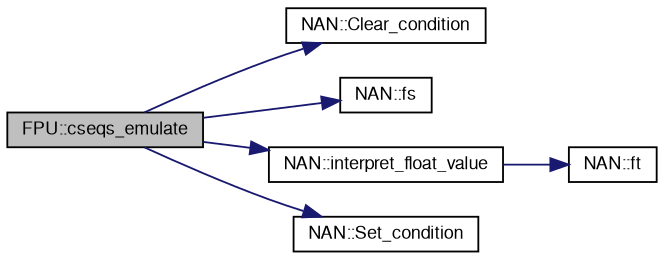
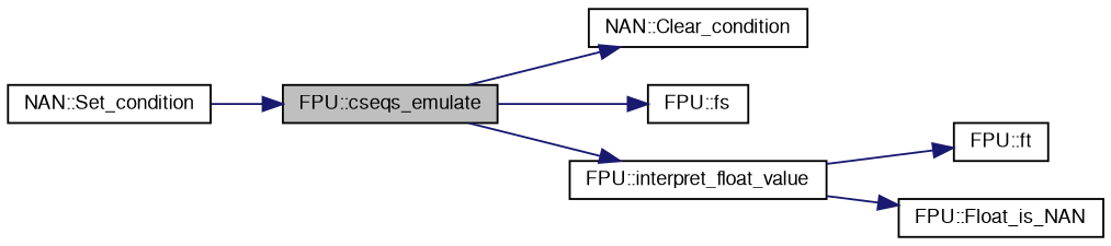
  digraph {
    rankdir=LR
    node [color=black fillcolor=white fontname=FreeSans fontsize=10 shape=record style=filled]
    edge [color=midnightblue fontname=FreeSans fontsize=10 labelfontname=FreeSans labelfontsize=10 style=solid]
    n1 [fillcolor=grey75 fontcolor=black height=0.2 label="FPU::cseqs_emulate" width=0.4]
    n2 [height=0.2 label="NAN::Clear_condition" width=0.4]
-   n3 [height=0.2 label="NAN::fs" width=0.4]
-   n4 [height=0.2 label="NAN::interpret_float_value" width=0.4]
+   n3 [height=0.2 label="FPU::fs" width=0.4]
+   n4 [height=0.2 label="FPU::interpret_float_value" width=0.4]
    n5 [height=0.2 label="NAN::Set_condition" width=0.4]
-   n6 [height=0.2 label="NAN::ft" width=0.4]
+   n6 [height=0.2 label="FPU::ft" width=0.4]
+   n7 [height=0.2 label="FPU::Float_is_NAN" width=0.4]
    n1 -> n2
    n1 -> n3
    n1 -> n4
-   n1 -> n5
+   n5 -> n1
    n4 -> n6
+   n4 -> n7
  }
